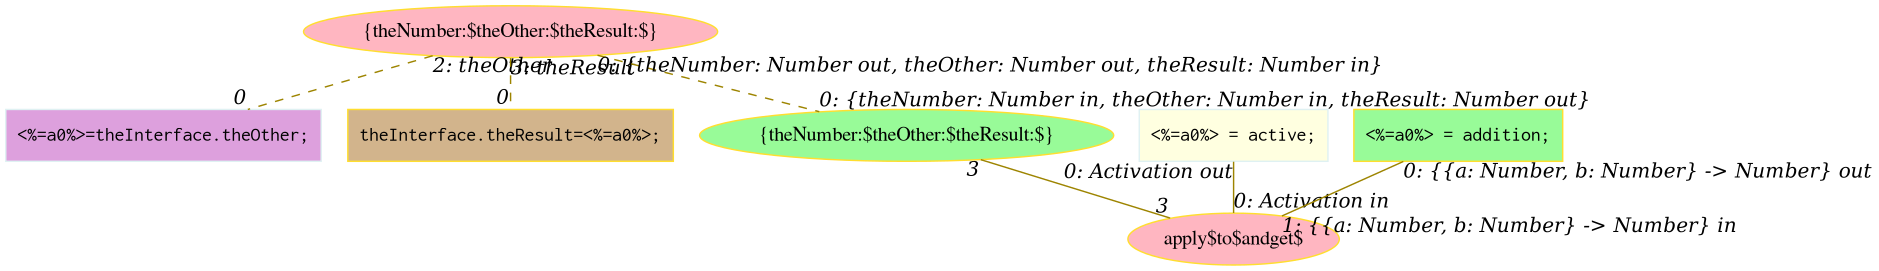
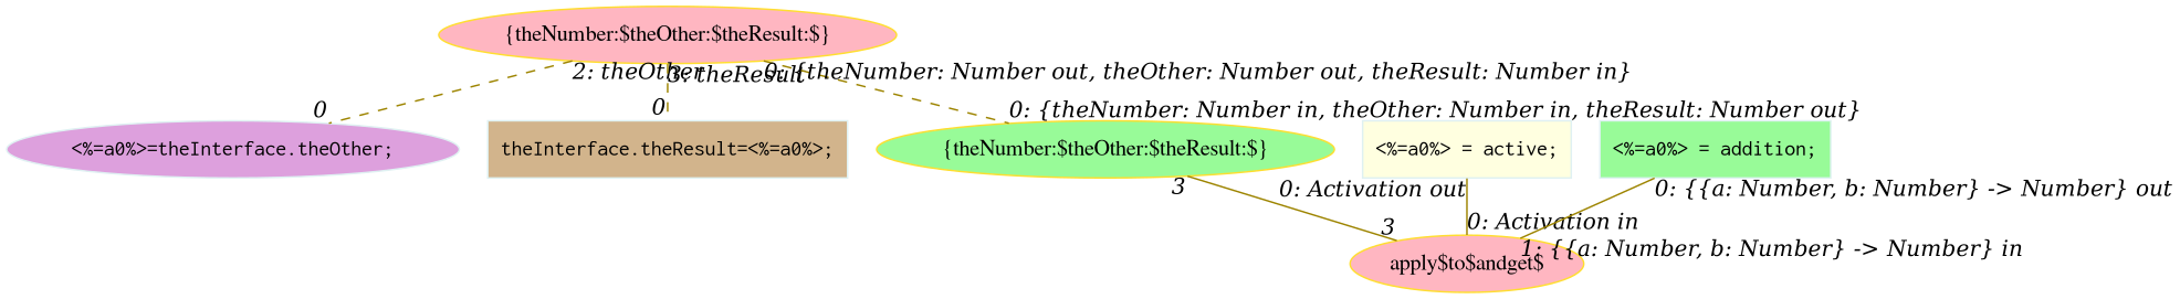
  digraph {
    node [color="#dff1f2" fillcolor=lightpink fontname=Courier shape=box style=filled]
    edge [arrowHead=none arrowsize=1 color="#9d8400" dir=none fontname="Times-Italic" headlabel=0 style=dashed]
-   n1 [fillcolor=plum label="<%=a0%>=theInterface.theOther;\n"]
-   n2 [color="#ffde2f" fillcolor=tan label="theInterface.theResult=<%=a0%>;\n"]
+   n1 [fillcolor=plum label="<%=a0%>=theInterface.theOther;\n" shape=ellipse]
+   n2 [fillcolor=tan label="theInterface.theResult=<%=a0%>;\n"]
    n3 [color="#ffde2f" fontname=Times label="{theNumber:$theOther:$theResult:$}" shape=ellipse]
    n4 [color="#ffde2f" fillcolor=palegreen fontname=Times label="{theNumber:$theOther:$theResult:$}" shape=ellipse]
    n5 [color="#ffde2f" fontname=Times label="apply$to$andget$" shape=ellipse]
    n6 [fillcolor=lightyellow label="<%=a0%> = active;\n"]
-   n7 [color="#ffde2f" fillcolor=palegreen label="<%=a0%> = addition;\n"]
+   n7 [fillcolor=palegreen label="<%=a0%> = addition;\n"]
    n3 -> n1 [taillabel="2: theOther"]
    n3 -> n2 [taillabel="3: theResult"]
    n3 -> n4 [headlabel="0: {theNumber: Number in, theOther: Number in, theResult: Number out}" taillabel="0: {theNumber: Number out, theOther: Number out, theResult: Number in}"]
    n4 -> n5 [headlabel=3 style=solid taillabel=3]
    n6 -> n5 [headlabel="0: Activation in" style=solid taillabel="0: Activation out"]
    n7 -> n5 [headlabel="1: {{a: Number, b: Number} -> Number} in" style=solid taillabel="0: {{a: Number, b: Number} -> Number} out"]
  }
